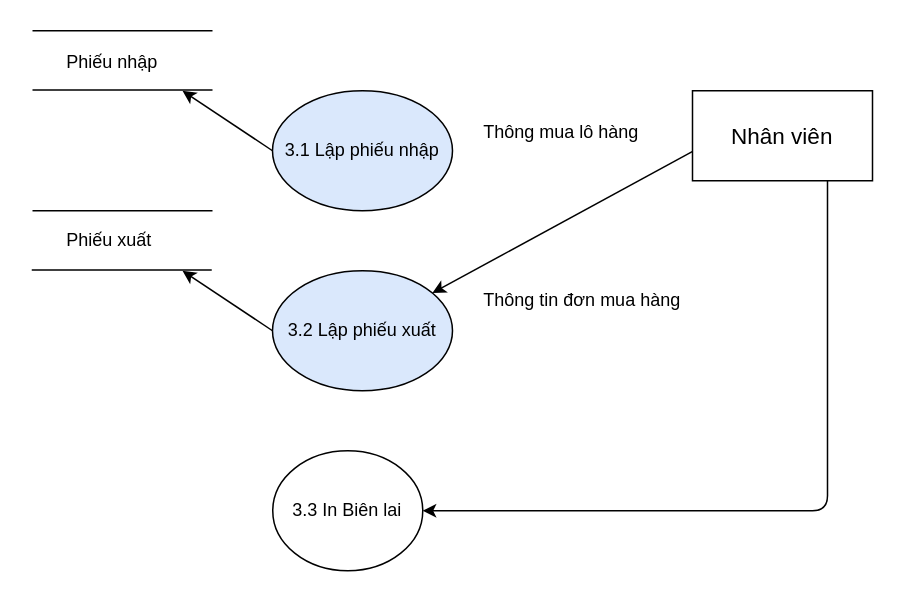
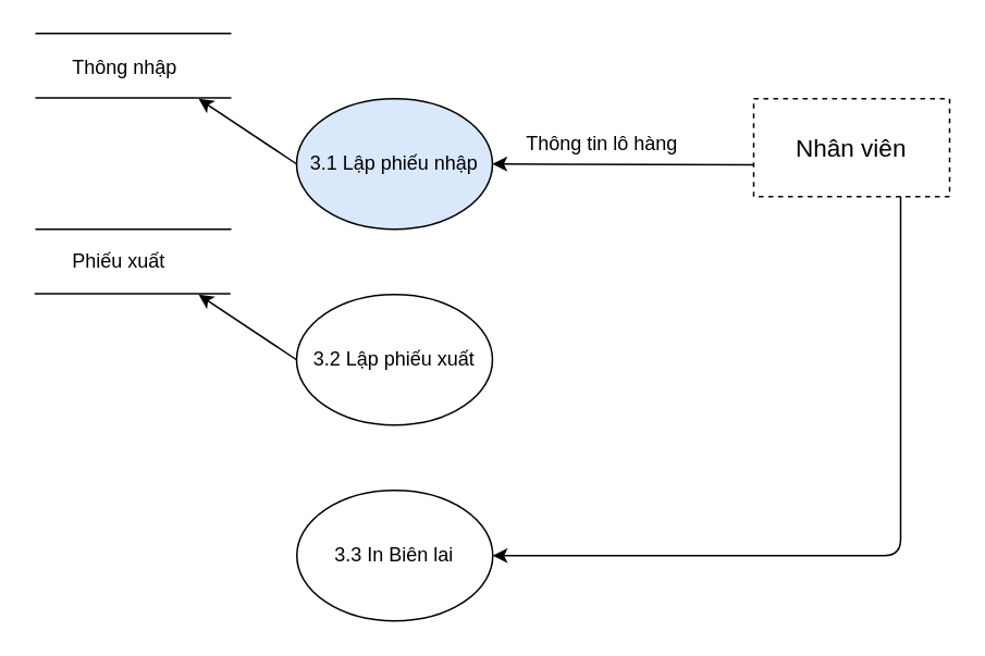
  <mxCell id="0" />
  <mxCell id="1" parent="0" />
- <mxCell id="2" value="Nhân viên" style="rounded=0;whiteSpace=wrap;html=1;fontSize=15;" parent="1" vertex="1"><mxGeometry x="461" y="60" width="120" height="60" as="geometry" /></mxCell>
+ <mxCell id="2" value="Nhân viên" style="rounded=0;whiteSpace=wrap;html=1;fontSize=15;dashed=1;" parent="1" vertex="1"><mxGeometry x="461" y="60" width="120" height="60" as="geometry" /></mxCell>
  <mxCell id="3" value="3.1 Lập phiếu nhập" style="ellipse;whiteSpace=wrap;html=1;fillColor=#dae8fc;" parent="1" vertex="1"><mxGeometry x="181" y="60" width="120" height="80" as="geometry" /></mxCell>
- <mxCell id="4" value="3.2 Lập phiếu xuất" style="ellipse;whiteSpace=wrap;html=1;fillColor=#dae8fc;" parent="1" vertex="1"><mxGeometry x="181" y="180" width="120" height="80" as="geometry" /></mxCell>
- <mxCell id="5" value="3.3 In Biên lai" style="ellipse;whiteSpace=wrap;html=1;" parent="1" vertex="1"><mxGeometry x="181.167" y="300" width="100" height="80" as="geometry" /></mxCell>
- <mxCell id="6" value="" style="endArrow=classic;html=1;exitX=0.001;exitY=0.674;exitDx=0;exitDy=0;exitPerimeter=0;" parent="1" source="2" target="4" edge="1"><mxGeometry width="50" height="50" relative="1" as="geometry"><mxPoint x="451" y="100" as="sourcePoint" /><mxPoint x="411" y="70" as="targetPoint" /></mxGeometry></mxCell>
+ <mxCell id="4" value="3.2 Lập phiếu xuất" style="ellipse;whiteSpace=wrap;html=1;" parent="1" vertex="1"><mxGeometry x="181" y="180" width="120" height="80" as="geometry" /></mxCell>
+ <mxCell id="5" value="3.3 In Biên lai" style="ellipse;whiteSpace=wrap;html=1;" parent="1" vertex="1"><mxGeometry x="181.167" y="300" width="120" height="80" as="geometry" /></mxCell>
+ <mxCell id="6" value="" style="endArrow=classic;html=1;entryX=1;entryY=0.5;entryDx=0;entryDy=0;exitX=0.001;exitY=0.674;exitDx=0;exitDy=0;exitPerimeter=0;" parent="1" source="2" target="3" edge="1"><mxGeometry width="50" height="50" relative="1" as="geometry"><mxPoint x="451" y="100" as="sourcePoint" /><mxPoint x="411" y="70" as="targetPoint" /></mxGeometry></mxCell>
  <mxCell id="7" value="" style="endArrow=none;html=1;" parent="1" edge="1"><mxGeometry width="50" height="50" relative="1" as="geometry"><mxPoint y="20" as="sourcePoint" x="21" /><mxPoint x="141" y="20" as="targetPoint" /><Array as="points"><mxPoint x="111" y="20" /></Array></mxGeometry></mxCell>
  <mxCell id="8" value="" style="endArrow=none;html=1;" parent="1" edge="1"><mxGeometry width="50" height="50" relative="1" as="geometry"><mxPoint y="59.5" as="sourcePoint" x="21" /><mxPoint x="141" y="59.5" as="targetPoint" /><Array as="points"><mxPoint x="111" y="59.5" /></Array></mxGeometry></mxCell>
- <mxCell id="9" value="Phiếu nhập" style="text;html=1;resizable=0;points=[];autosize=1;align=left;verticalAlign=top;spacingTop=-4;" parent="1" vertex="1"><mxGeometry x="42" y="31" width="80" height="20" as="geometry" /></mxCell>
+ <mxCell id="9" value="Thông nhập" style="text;html=1;resizable=0;points=[];autosize=1;align=left;verticalAlign=top;spacingTop=-4;" parent="1" vertex="1"><mxGeometry x="42" y="31" width="80" height="20" as="geometry" /></mxCell>
  <mxCell id="10" value="" style="endArrow=none;html=1;" parent="1" edge="1"><mxGeometry width="50" height="50" relative="1" as="geometry"><mxPoint x="20.5" y="179.5" as="sourcePoint" /><mxPoint x="140.5" y="179.5" as="targetPoint" /><Array as="points"><mxPoint x="110.5" y="179.5" /></Array></mxGeometry></mxCell>
  <mxCell id="11" value="Phiếu xuất" style="text;html=1;resizable=0;points=[];autosize=1;align=left;verticalAlign=top;spacingTop=-4;" parent="1" vertex="1"><mxGeometry x="42" y="150" width="70" height="20" as="geometry" /></mxCell>
  <mxCell id="12" value="" style="endArrow=none;html=1;" parent="1" edge="1"><mxGeometry width="50" height="50" relative="1" as="geometry"><mxPoint y="140" as="sourcePoint" x="21" /><mxPoint x="141" y="140" as="targetPoint" /><Array as="points"><mxPoint x="111" y="140" /></Array></mxGeometry></mxCell>
  <mxCell id="13" value="" style="endArrow=classic;html=1;exitX=0;exitY=0.5;exitDx=0;exitDy=0;" parent="1" source="3" edge="1"><mxGeometry width="50" height="50" relative="1" as="geometry"><mxPoint x="131" y="130" as="sourcePoint" /><mxPoint x="121" y="60" as="targetPoint" /></mxGeometry></mxCell>
  <mxCell id="14" value="" style="endArrow=classic;html=1;exitX=0;exitY=0.5;exitDx=0;exitDy=0;" parent="1" edge="1"><mxGeometry width="50" height="50" relative="1" as="geometry"><mxPoint x="181" y="220" as="sourcePoint" /><mxPoint x="121" y="180" as="targetPoint" /></mxGeometry></mxCell>
- <mxCell id="15" value="Thông mua lô hàng" style="text;html=1;resizable=0;points=[];autosize=1;align=left;verticalAlign=top;spacingTop=-4;" parent="1" vertex="1"><mxGeometry x="320" y="78" width="110" height="20" as="geometry" /></mxCell>
+ <mxCell id="15" value="Thông tin lô hàng" style="text;html=1;resizable=0;points=[];autosize=1;align=left;verticalAlign=top;spacingTop=-4;" parent="1" vertex="1"><mxGeometry x="320" y="78" width="110" height="20" as="geometry" /></mxCell>
  <mxCell id="16" value="" style="endArrow=classic;html=1;entryX=1;entryY=0.5;entryDx=0;entryDy=0;exitX=0.75;exitY=1;exitDx=0;exitDy=0;" parent="1" source="2" target="5" edge="1"><mxGeometry width="50" height="50" relative="1" as="geometry"><mxPoint x="631" y="110" as="sourcePoint" /><mxPoint x="681" y="60" as="targetPoint" /><Array as="points"><mxPoint x="551" y="340" /></Array></mxGeometry></mxCell>
- <mxCell id="17" value="Thông tin đơn mua hàng" style="text;html=1;resizable=0;points=[];autosize=1;align=left;verticalAlign=top;spacingTop=-4;" parent="1" vertex="1"><mxGeometry x="320" y="190" width="150" height="20" as="geometry" /></mxCell>
